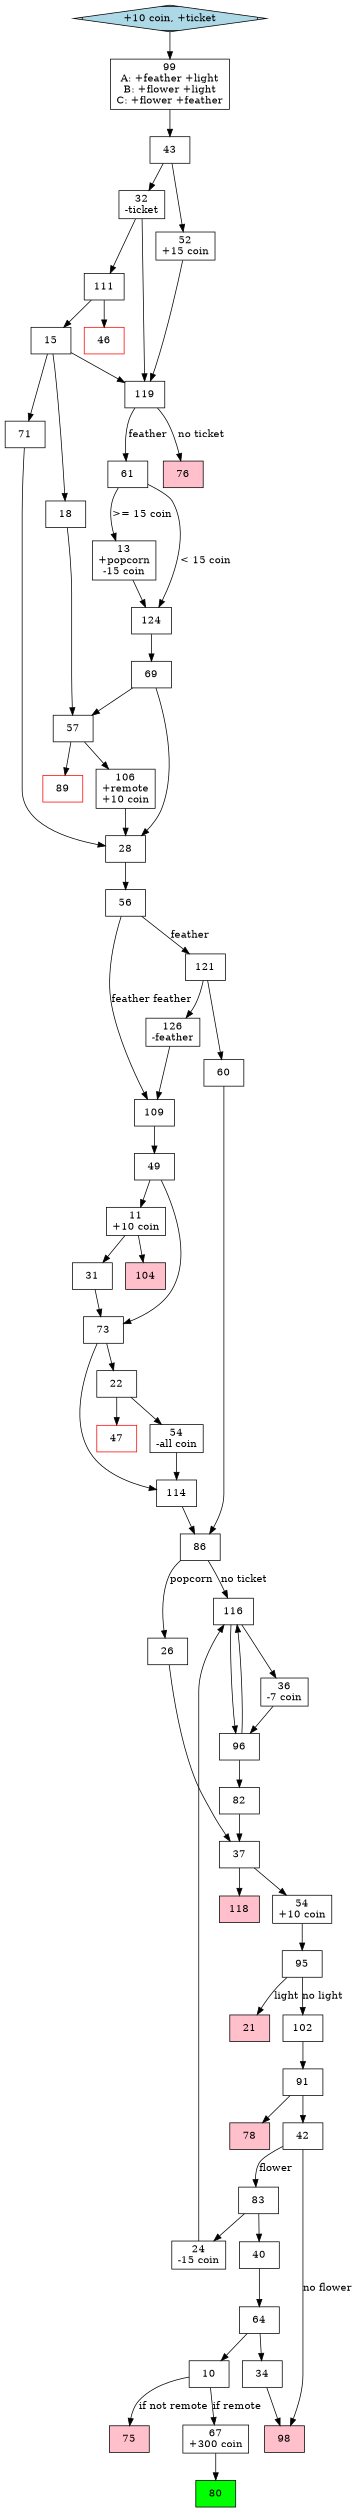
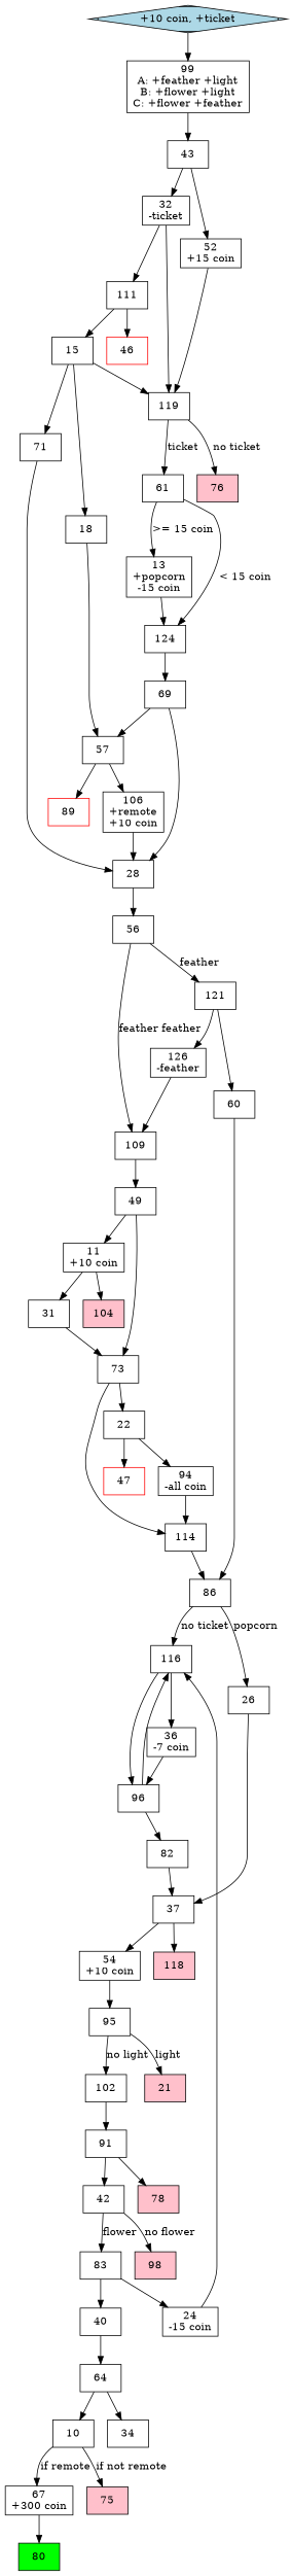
  digraph {
    node [shape=MSquare]
    n1 [fillcolor=lightblue label="+10 coin, +ticket" shape=Mdiamond style=filled]
    n2 [label="99\nA: +feather +light\nB: +flower +light\nC: +flower +feather"]
    n3 [label=43]
    n4 [label="32\n-ticket"]
    n5 [label="52\n+15 coin"]
    n6 [label=10]
    n7 [label="67\n+300 coin"]
    n8 [fillcolor=pink label=75 style=filled]
    n9 [fillcolor=green label=80 style=filled]
    n10 [label="11\n+10 coin"]
    n11 [fillcolor=pink label=104 style=filled]
    n12 [label=31]
    n13 [label=73]
    n14 [label=22]
    n15 [label=114]
    n16 [label="13\n+popcorn\n-15 coin"]
    n17 [label=124]
    n18 [label=69]
    n19 [label=57]
    n20 [label=28]
    n21 [label=15]
    n22 [label=119]
    n23 [label=18]
    n24 [label=71]
    n25 [label=61]
    n26 [fillcolor=pink label=76 style=filled]
    n27 [label="106\n+remote\n+10 coin"]
    n28 [color=red label=89]
    n29 [label=56]
    n30 [fillcolor=pink label=21 style=filled]
-   n31 [label="54\n-all coin"]
+   n31 [label="94\n-all coin"]
    n32 [color=red label=47]
    n33 [label=86]
    n34 [label="24\n-15 coin"]
    n35 [label=116]
    n36 [label="36\n-7 coin"]
    n37 [label=96]
    n38 [label=82]
    n39 [label=26]
    n40 [label=37]
    n41 [fillcolor=pink label=118 style=filled]
    n42 [label="54\n+10 coin"]
    n43 [label=95]
    n44 [label=121]
    n45 [label=109]
    n46 [label=60]
    n47 [label="126\n-feather"]
    n48 [label=49]
    n49 [label=111]
    n50 [color=red label=46]
    n51 [label=34]
    n52 [fillcolor=pink label=98 style=filled]
    n53 [label=102]
    n54 [label=40]
    n55 [label=64]
    n56 [label=42]
    n57 [label=83]
    n58 [label=91]
    n59 [fillcolor=pink label=78 style=filled]
    n1 -> n2
    n2 -> n3
    n3 -> n4
    n3 -> n5
    n4 -> n22
    n4 -> n49
    n5 -> n22
    n6 -> n7 [label="if remote"]
    n6 -> n8 [label="if not remote"]
    n7 -> n9
    n10 -> n11
    n10 -> n12
    n12 -> n13
    n13 -> n14
    n13 -> n15
    n14 -> n31
    n14 -> n32
    n15 -> n33
    n16 -> n17
    n17 -> n18
    n18 -> n19
    n18 -> n20
    n19 -> n27
    n19 -> n28
    n20 -> n29
    n21 -> n22
    n21 -> n23
    n21 -> n24
-   n22 -> n25 [label=feather]
+   n22 -> n25 [label=ticket]
    n22 -> n26 [label="no ticket"]
    n23 -> n19
    n24 -> n20
    n25 -> n16 [label=">= 15 coin"]
    n25 -> n17 [label="< 15 coin"]
    n27 -> n20
    n29 -> n44 [label=feather]
    n29 -> n45 [label="feather feather"]
    n31 -> n15
    n33 -> n35 [label="no ticket"]
    n33 -> n39 [label=popcorn]
    n34 -> n35
    n35 -> n36
    n35 -> n37
    n36 -> n37
    n37 -> n35
    n37 -> n38
    n38 -> n40
    n39 -> n40
    n40 -> n41
    n40 -> n42
    n42 -> n43
    n43 -> n30 [label=light]
    n43 -> n53 [label="no light"]
    n44 -> n46
    n44 -> n47
    n45 -> n48
    n46 -> n33
    n47 -> n45
    n48 -> n10
    n48 -> n13
    n49 -> n21
    n49 -> n50
-   n51 -> n52
    n53 -> n58
    n54 -> n55
    n55 -> n6
    n55 -> n51
    n56 -> n52 [label="no flower"]
    n56 -> n57 [label=flower]
    n57 -> n34
    n57 -> n54
    n58 -> n56
    n58 -> n59
  }
